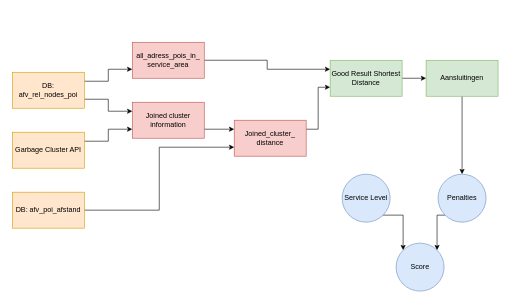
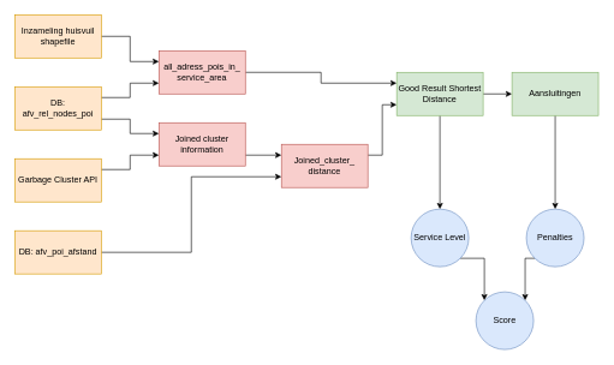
  <mxCell id="0" />
  <mxCell id="1" parent="0" />
  <mxCell id="2" style="edgeStyle=orthogonalEdgeStyle;rounded=0;orthogonalLoop=1;jettySize=auto;html=1;exitX=1;exitY=0.25;exitDx=0;exitDy=0;entryX=0;entryY=0.75;entryDx=0;entryDy=0;" edge="1" parent="1" source="3" target="14"><mxGeometry relative="1" as="geometry" /></mxCell>
  <mxCell id="3" value="Garbage Cluster API" style="rounded=0;whiteSpace=wrap;html=1;fillColor=#ffe6cc;strokeColor=#d79b00;" vertex="1" parent="1"><mxGeometry x="20" y="220" width="120" height="60" as="geometry" /></mxCell>
  <mxCell id="4" style="edgeStyle=orthogonalEdgeStyle;rounded=0;orthogonalLoop=1;jettySize=auto;html=1;exitX=1;exitY=0.25;exitDx=0;exitDy=0;entryX=0;entryY=0.75;entryDx=0;entryDy=0;" edge="1" parent="1" source="6" target="12"><mxGeometry relative="1" as="geometry" /></mxCell>
  <mxCell id="5" style="edgeStyle=orthogonalEdgeStyle;rounded=0;orthogonalLoop=1;jettySize=auto;html=1;exitX=1;exitY=0.75;exitDx=0;exitDy=0;entryX=0;entryY=0.25;entryDx=0;entryDy=0;" edge="1" parent="1" source="6" target="14"><mxGeometry relative="1" as="geometry" /></mxCell>
  <mxCell id="6" value="DB: afv_rel_nodes_poi" style="rounded=0;whiteSpace=wrap;html=1;fillColor=#ffe6cc;strokeColor=#d79b00;" vertex="1" parent="1"><mxGeometry x="20" y="120" width="120" height="60" as="geometry" /></mxCell>
  <mxCell id="7" style="edgeStyle=orthogonalEdgeStyle;rounded=0;orthogonalLoop=1;jettySize=auto;html=1;entryX=0;entryY=0.75;entryDx=0;entryDy=0;" edge="1" parent="1" source="8" target="16"><mxGeometry relative="1" as="geometry" /></mxCell>
  <mxCell id="8" value="DB: afv_poi_afstand" style="rounded=0;whiteSpace=wrap;html=1;fillColor=#ffe6cc;strokeColor=#d79b00;" vertex="1" parent="1"><mxGeometry x="20" y="320" width="120" height="60" as="geometry" /></mxCell>
+ <mxCell id="9" style="edgeStyle=orthogonalEdgeStyle;rounded=0;orthogonalLoop=1;jettySize=auto;html=1;exitX=1;exitY=0.5;exitDx=0;exitDy=0;entryX=0;entryY=0.25;entryDx=0;entryDy=0;" edge="1" parent="1" source="10" target="12"><mxGeometry relative="1" as="geometry" /></mxCell>
+ <mxCell id="10" value="Inzameling huisvuil shapefile" style="rounded=0;whiteSpace=wrap;html=1;fillColor=#ffe6cc;strokeColor=#d79b00;" vertex="1" parent="1"><mxGeometry x="20" y="20" width="120" height="60" as="geometry" /></mxCell>
  <mxCell id="11" style="edgeStyle=orthogonalEdgeStyle;rounded=0;orthogonalLoop=1;jettySize=auto;html=1;entryX=0;entryY=0.25;entryDx=0;entryDy=0;" edge="1" parent="1" source="12" target="19"><mxGeometry relative="1" as="geometry" /></mxCell>
  <mxCell id="12" value="all_adress_pois_in_&lt;br&gt;service_area" style="rounded=0;whiteSpace=wrap;html=1;fillColor=#f8cecc;strokeColor=#b85450;" vertex="1" parent="1"><mxGeometry x="220" y="70" width="120" height="60" as="geometry" /></mxCell>
  <mxCell id="13" style="edgeStyle=orthogonalEdgeStyle;rounded=0;orthogonalLoop=1;jettySize=auto;html=1;exitX=1;exitY=0.75;exitDx=0;exitDy=0;entryX=0;entryY=0.25;entryDx=0;entryDy=0;" edge="1" parent="1" source="14" target="16"><mxGeometry relative="1" as="geometry" /></mxCell>
  <mxCell id="14" value="Joined cluster information" style="rounded=0;whiteSpace=wrap;html=1;fillColor=#f8cecc;strokeColor=#b85450;" vertex="1" parent="1"><mxGeometry x="220" y="170" width="120" height="60" as="geometry" /></mxCell>
  <mxCell id="15" style="edgeStyle=orthogonalEdgeStyle;rounded=0;orthogonalLoop=1;jettySize=auto;html=1;exitX=1;exitY=0.25;exitDx=0;exitDy=0;entryX=0;entryY=0.75;entryDx=0;entryDy=0;" edge="1" parent="1" source="16" target="19"><mxGeometry relative="1" as="geometry" /></mxCell>
  <mxCell id="16" value="Joined_cluster_&lt;br&gt;distance" style="rounded=0;whiteSpace=wrap;html=1;fillColor=#f8cecc;strokeColor=#b85450;" vertex="1" parent="1"><mxGeometry x="390" y="200" width="120" height="60" as="geometry" /></mxCell>
  <mxCell id="17" value="" style="edgeStyle=orthogonalEdgeStyle;rounded=0;orthogonalLoop=1;jettySize=auto;html=1;" edge="1" parent="1" source="19" target="21"><mxGeometry relative="1" as="geometry" /></mxCell>
+ <mxCell id="18" style="edgeStyle=orthogonalEdgeStyle;rounded=0;orthogonalLoop=1;jettySize=auto;html=1;entryX=0.5;entryY=0;entryDx=0;entryDy=0;" edge="1" parent="1" source="19" target="23"><mxGeometry relative="1" as="geometry" /></mxCell>
  <mxCell id="19" value="Good Result Shortest Distance" style="rounded=0;whiteSpace=wrap;html=1;fillColor=#d5e8d4;strokeColor=#82b366;" vertex="1" parent="1"><mxGeometry x="550" y="100" width="120" height="60" as="geometry" /></mxCell>
  <mxCell id="20" style="edgeStyle=orthogonalEdgeStyle;rounded=0;orthogonalLoop=1;jettySize=auto;html=1;entryX=0.5;entryY=0;entryDx=0;entryDy=0;" edge="1" parent="1" source="21" target="25"><mxGeometry relative="1" as="geometry" /></mxCell>
  <mxCell id="21" value="Aansluitingen" style="rounded=0;whiteSpace=wrap;html=1;fillColor=#d5e8d4;strokeColor=#82b366;" vertex="1" parent="1"><mxGeometry x="710" y="100" width="120" height="60" as="geometry" /></mxCell>
  <mxCell id="22" style="edgeStyle=orthogonalEdgeStyle;rounded=0;orthogonalLoop=1;jettySize=auto;html=1;exitX=1;exitY=1;exitDx=0;exitDy=0;entryX=0;entryY=0;entryDx=0;entryDy=0;" edge="1" parent="1" source="23" target="26"><mxGeometry relative="1" as="geometry" /></mxCell>
  <mxCell id="23" value="Service Level" style="ellipse;whiteSpace=wrap;html=1;aspect=fixed;fillColor=#dae8fc;strokeColor=#6c8ebf;" vertex="1" parent="1"><mxGeometry x="570" y="290" width="80" height="80" as="geometry" /></mxCell>
  <mxCell id="24" style="edgeStyle=orthogonalEdgeStyle;rounded=0;orthogonalLoop=1;jettySize=auto;html=1;exitX=0;exitY=1;exitDx=0;exitDy=0;entryX=1;entryY=0;entryDx=0;entryDy=0;" edge="1" parent="1" source="25" target="26"><mxGeometry relative="1" as="geometry"><mxPoint x="710" y="410" as="targetPoint" /><Array as="points"><mxPoint x="728" y="358" /></Array></mxGeometry></mxCell>
  <mxCell id="25" value="Penalties" style="ellipse;whiteSpace=wrap;html=1;aspect=fixed;fillColor=#dae8fc;strokeColor=#6c8ebf;" vertex="1" parent="1"><mxGeometry x="730" y="290" width="80" height="80" as="geometry" /></mxCell>
  <mxCell id="26" value="Score" style="ellipse;whiteSpace=wrap;html=1;aspect=fixed;fillColor=#dae8fc;strokeColor=#6c8ebf;" vertex="1" parent="1"><mxGeometry x="660" y="405" width="80" height="80" as="geometry" /></mxCell>
